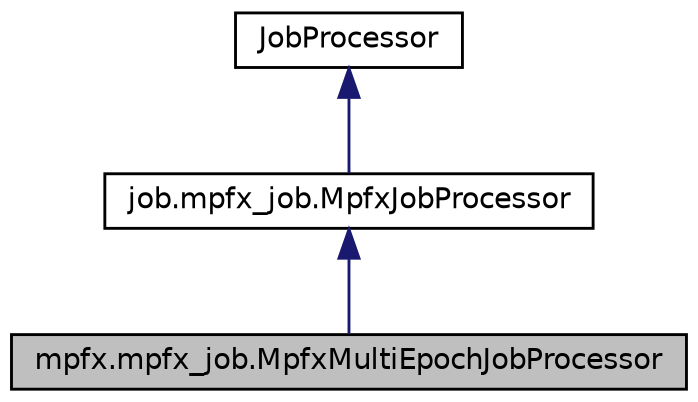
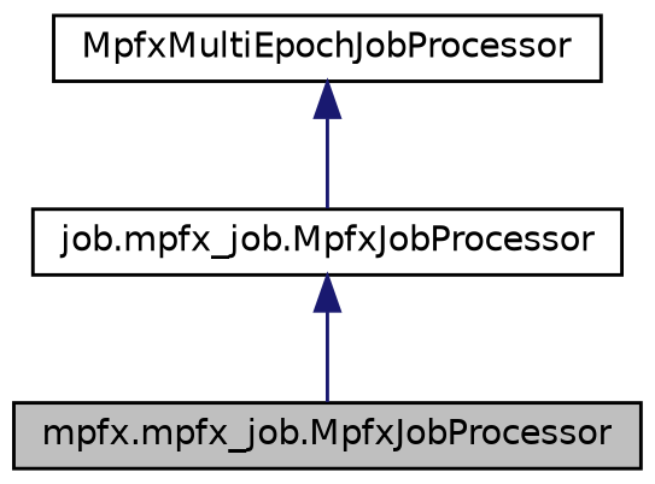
  digraph {
    node [color=black fillcolor=white fontname=Helvetica fontsize=10 shape=record style=filled]
    edge [color=midnightblue dir=back fontname=Helvetica fontsize=10 labelfontname=Helvetica labelfontsize=10 style=solid]
-   n1 [fillcolor=grey75 fontcolor=black height=0.2 label="mpfx.mpfx_job.MpfxMultiEpochJobProcessor" width=0.4]
+   n1 [fillcolor=grey75 fontcolor=black height=0.2 label="mpfx.mpfx_job.MpfxJobProcessor" width=0.4]
    n2 [height=0.2 label="job.mpfx_job.MpfxJobProcessor" width=0.4]
-   n3 [height=0.2 label=JobProcessor width=0.4]
+   n3 [height=0.2 label=MpfxMultiEpochJobProcessor width=0.4]
    n2 -> n1
    n3 -> n2
  }
